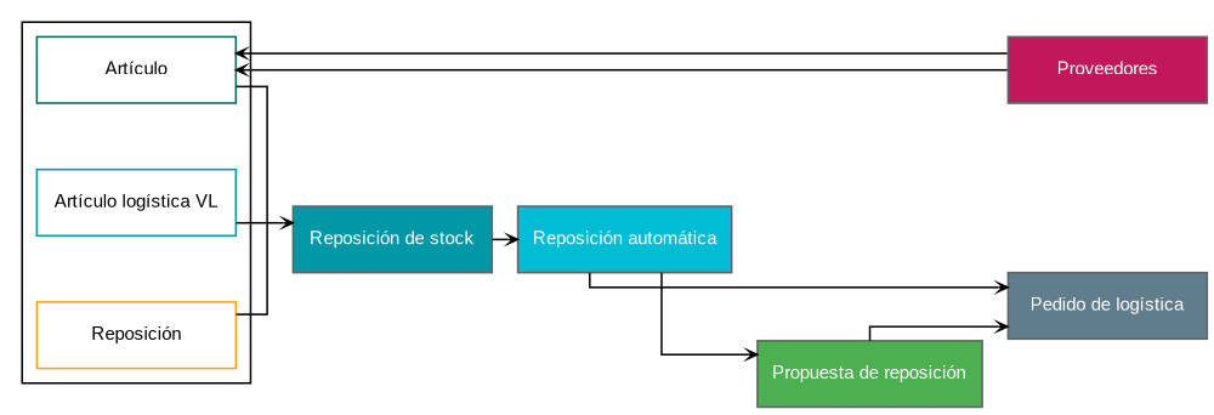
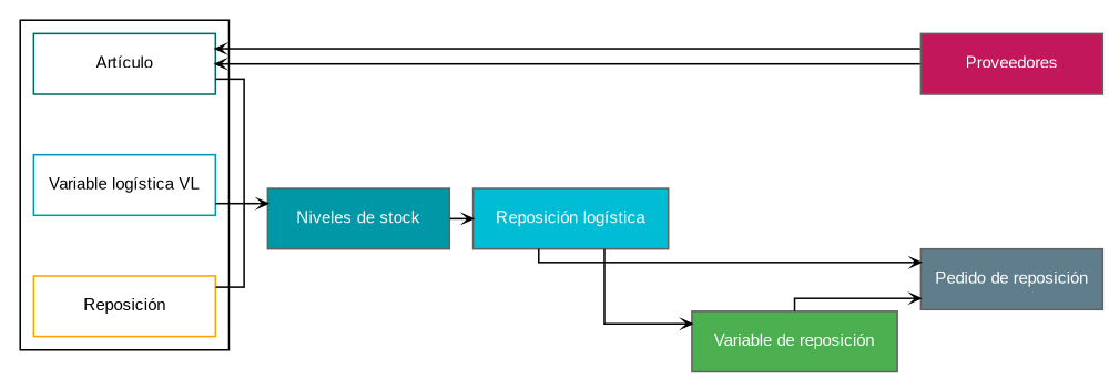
  digraph {
    edgesep=0.5
    nodesep=0.5
    rankdir=LR
    ranksep=0.2
    splines=ortho
    node [color="#616161" fontcolor=white fontname=Arial fontsize=10 shape=box style=filled]
    edge [arrowhead=vee arrowsize=0.5]
    n1 [fillcolor="#C2185B" label=Proveedores width=1.5]
-   n2 [fillcolor="#607D8B" label="Pedido de logística" width=1.5]
+   n2 [fillcolor="#607D8B" label="Pedido de reposición" width=1.5]
    n3 [color="#00695C" label="Artículo" width=1.5 fontcolor="" style=""]
-   n4 [color="#0097A7" label="Artículo logística VL" width=1.5 fontcolor="" style=""]
+   n4 [color="#0097A7" label="Variable logística VL" width=1.5 fontcolor="" style=""]
    n5 [color="#FFA000" label="Reposición" width=1.5 fontcolor="" style=""]
    point [height=0 shape=point width=0 fontcolor="" style=""]
-   n7 [fillcolor="#0097A7" label="Reposición de stock" width=1.5]
-   n8 [fillcolor="#00BCD4" label="Reposición automática" width=1.5]
-   n9 [fillcolor="#4CAF50" label="Propuesta de reposición" width=1.5]
+   n7 [fillcolor="#0097A7" label="Niveles de stock" width=1.5]
+   n8 [fillcolor="#00BCD4" label="Reposición logística" width=1.5]
+   n9 [fillcolor="#4CAF50" label="Variable de reposición" width=1.5]
    subgraph sub_1 {
      rank=same
      n1
      n2
    }
    subgraph cluster_2 {
      n3
      n4
      n5
    }
    n1 -> n3
    n1 -> n3
    n3 -> point [arrowhead=none]
    n4 -> point [arrowhead=none]
    n5 -> point [arrowhead=none]
    point -> n7
    n7 -> n8
    n8 -> n2
    n8 -> n9
    n9 -> n2
  }
